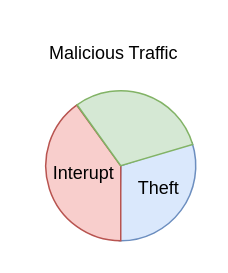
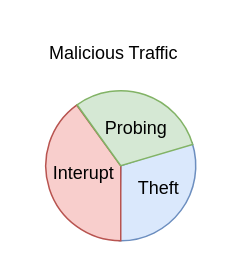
  <mxCell id="0" />
  <mxCell id="1" parent="0" />
  <mxCell id="2" value="" style="verticalLabelPosition=bottom;verticalAlign=top;html=1;shape=mxgraph.basic.pie;startAngle=0.2;endAngle=0.503;fillColor=#dae8fc;strokeColor=#6c8ebf;" vertex="1" parent="1"><mxGeometry x="30" y="60" width="100" height="100" as="geometry" /></mxCell>
  <mxCell id="3" value="" style="verticalLabelPosition=bottom;verticalAlign=top;html=1;shape=mxgraph.basic.pie;startAngle=0.5;endAngle=0.9;fillColor=#f8cecc;strokeColor=#b85450;" vertex="1" parent="1"><mxGeometry x="30" y="60" width="100" height="100" as="geometry" /></mxCell>
  <mxCell id="4" value="" style="verticalLabelPosition=bottom;verticalAlign=top;html=1;shape=mxgraph.basic.pie;startAngle=0.901;endAngle=0.204;fillColor=#d5e8d4;strokeColor=#82b366;" vertex="1" parent="1"><mxGeometry x="30" y="60" width="100" height="100" as="geometry" /></mxCell>
+ <mxCell id="5" value="Probing" style="text;html=1;align=center;verticalAlign=middle;resizable=0;points=[];autosize=1;strokeColor=none;fillColor=none;" vertex="1" parent="1"><mxGeometry x="60" y="70" width="60" height="30" as="geometry" /></mxCell>
  <mxCell id="6" value="Interupt" style="text;html=1;align=center;verticalAlign=middle;resizable=0;points=[];autosize=1;strokeColor=none;fillColor=none;" vertex="1" parent="1"><mxGeometry x="25" y="100" width="60" height="30" as="geometry" /></mxCell>
  <mxCell id="7" value="Theft" style="text;html=1;align=center;verticalAlign=middle;resizable=0;points=[];autosize=1;strokeColor=none;fillColor=none;" vertex="1" parent="1"><mxGeometry x="80" y="110" width="50" height="30" as="geometry" /></mxCell>
  <mxCell id="8" value="Malicious Traffic" style="text;html=1;align=center;verticalAlign=middle;resizable=0;points=[];autosize=1;strokeColor=none;fillColor=none;" vertex="1" parent="1"><mxGeometry x="20" y="20" width="110" height="30" as="geometry" /></mxCell>
